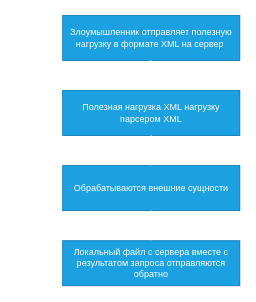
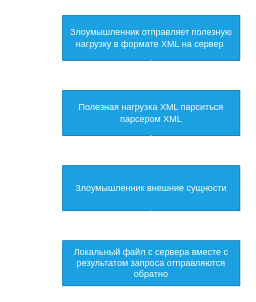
  <mxCell id="0" />
  <mxCell id="1" parent="0" />
  <mxCell id="2" value="Злоумышленник отправляет полезную нагрузку в формате XML на сервер " style="rounded=0;whiteSpace=wrap;fillColor=#1ba1e2;fontColor=#ffffff;strokeColor=#006EAF;" parent="1" vertex="1"><mxGeometry x="83" y="20" width="236" height="60" as="geometry" /></mxCell>
  <mxCell id="3" value="" style="endArrow=classic;endSize=8;startSize=8;jumpSize=7;strokeWidth=2;entryX=0.5;entryY=0;entryDx=0;entryDy=0;strokeColor=#FFFFFF;fillColor=#dae8fc;" parent="1" edge="1"><mxGeometry width="50" height="50" relative="1" as="geometry"><mxPoint x="201" y="80" as="sourcePoint" /><mxPoint x="200.93" y="120" as="targetPoint" /></mxGeometry></mxCell>
- <mxCell id="4" value="Полезная нагрузка XML нагрузку парсером XML" style="rounded=0;whiteSpace=wrap;fillColor=#1ba1e2;fontColor=#ffffff;strokeColor=#006EAF;" parent="1" vertex="1"><mxGeometry x="83" y="120" width="236" height="60" as="geometry" /></mxCell>
- <mxCell id="5" value="Обрабатываются внешние сущности" style="rounded=0;whiteSpace=wrap;fillColor=#1ba1e2;fontColor=#ffffff;strokeColor=#006EAF;fontStyle=0" parent="1" vertex="1"><mxGeometry x="83" y="220" width="236" height="60" as="geometry" /></mxCell>
+ <mxCell id="4" value="Полезная нагрузка XML парситься парсером XML" style="rounded=0;whiteSpace=wrap;fillColor=#1ba1e2;fontColor=#ffffff;strokeColor=#006EAF;" parent="1" vertex="1"><mxGeometry x="83" y="120" width="236" height="60" as="geometry" /></mxCell>
+ <mxCell id="5" value="Злоумышленник внешние сущности" style="rounded=0;whiteSpace=wrap;fillColor=#1ba1e2;fontColor=#ffffff;strokeColor=#006EAF;fontStyle=0" parent="1" vertex="1"><mxGeometry x="83" y="220" width="236" height="60" as="geometry" /></mxCell>
  <mxCell id="6" value="Локальный файл с сервера вместе с результатом запроса отправляются обратно " style="rounded=0;whiteSpace=wrap;fillColor=#1ba1e2;fontColor=#ffffff;strokeColor=#006EAF;fontStyle=0" vertex="1" parent="1"><mxGeometry x="83" y="320" width="236" height="60" as="geometry" /></mxCell>
  <mxCell id="7" value="" style="endArrow=classic;endSize=8;startSize=8;jumpSize=7;strokeWidth=2;entryX=0.5;entryY=0;entryDx=0;entryDy=0;strokeColor=#FFFFFF;fillColor=#dae8fc;" edge="1" parent="1"><mxGeometry width="50" height="50" relative="1" as="geometry"><mxPoint x="200.57" y="180" as="sourcePoint" /><mxPoint x="200.5" y="220" as="targetPoint" /></mxGeometry></mxCell>
  <mxCell id="8" value="" style="endArrow=classic;endSize=8;startSize=8;jumpSize=7;strokeWidth=2;entryX=0.5;entryY=0;entryDx=0;entryDy=0;strokeColor=#FFFFFF;fillColor=#dae8fc;" edge="1" parent="1"><mxGeometry width="50" height="50" relative="1" as="geometry"><mxPoint x="200.57" y="280" as="sourcePoint" /><mxPoint x="200.5" y="320" as="targetPoint" /></mxGeometry></mxCell>
  <mxCell id="9" value="" style="endArrow=classic;endSize=8;startSize=8;jumpSize=7;strokeWidth=2;strokeColor=#FFFFFF;fillColor=#dae8fc;" edge="1" parent="1"><mxGeometry width="50" height="50" relative="1" as="geometry"><mxPoint x="80" y="350" as="sourcePoint" /><mxPoint x="80" y="50" as="targetPoint" /><Array as="points"><mxPoint x="20" y="350" /><mxPoint x="20" y="50" /></Array></mxGeometry></mxCell>
